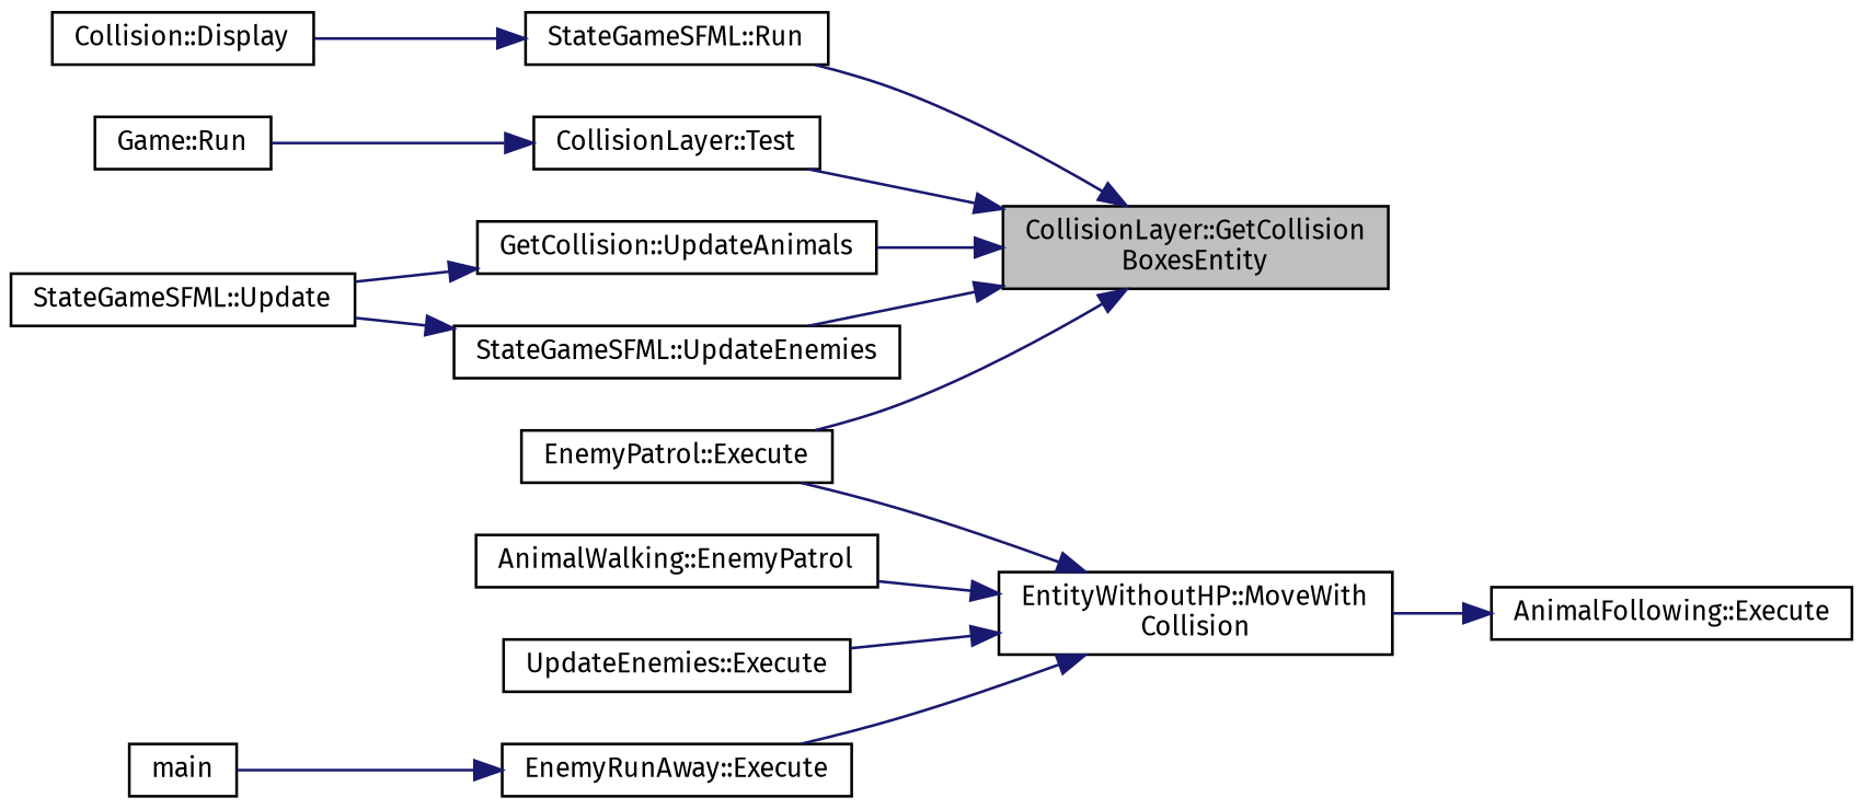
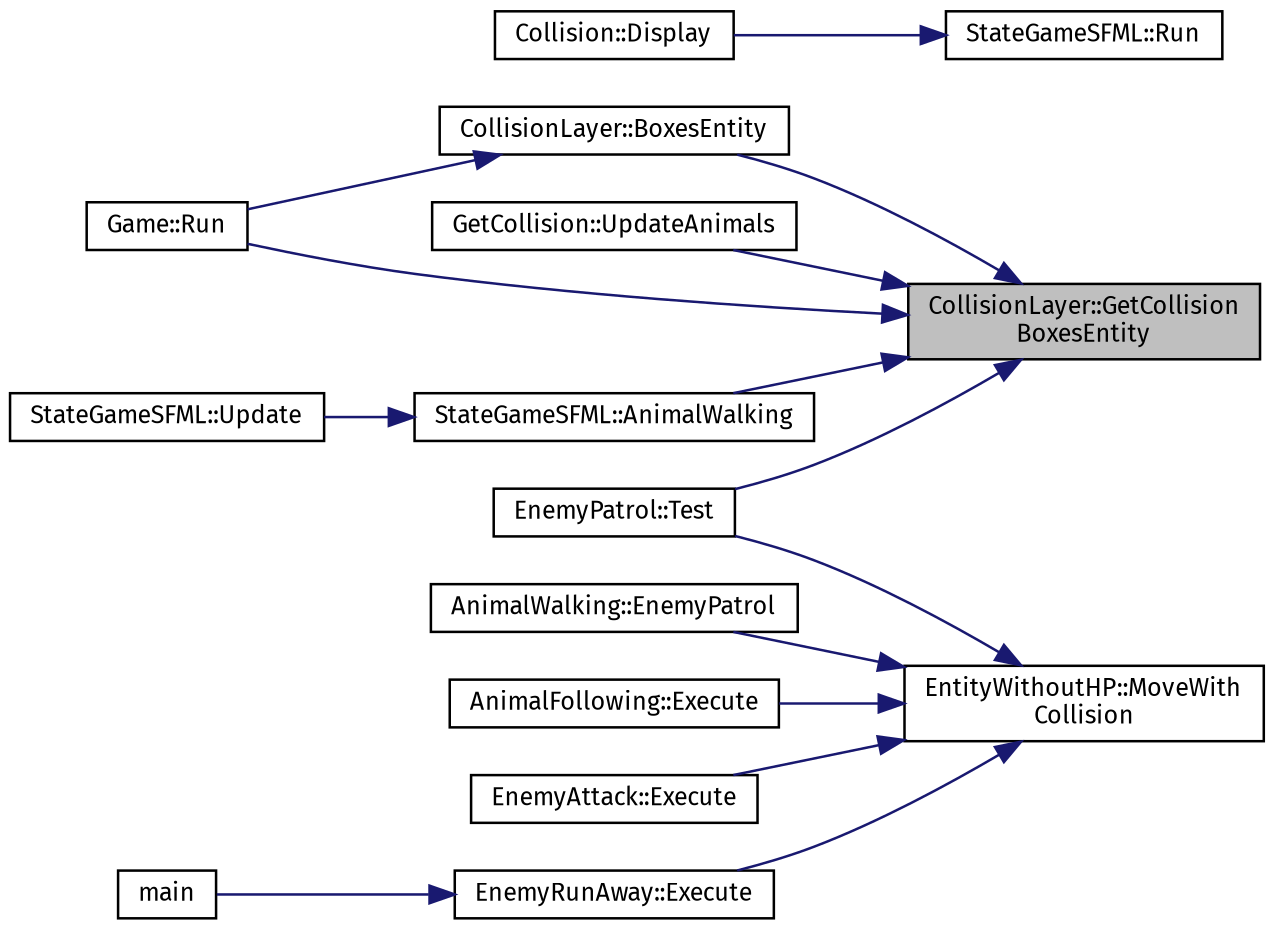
  digraph {
    fontname="Fira Sans"
    rankdir=RL
    node [color=black fontname="Fira Sans" fontsize=10 shape=record]
    edge [color=midnightblue dir=back fontname="Fira Sans" fontsize=10 labelfontname=Helvetica labelfontsize=10 style=solid]
    n1 [fillcolor=grey75 fontcolor=black height=0.2 label="CollisionLayer::GetCollision\lBoxesEntity" style=filled width=0.4]
    n2 [height=0.2 label="StateGameSFML::Run" width=0.4]
-   n3 [height=0.2 label="CollisionLayer::Test" width=0.4]
+   n3 [height=0.2 label="CollisionLayer::BoxesEntity" width=0.4]
    n4 [height=0.2 label="GetCollision::UpdateAnimals" width=0.4]
-   n5 [height=0.2 label="StateGameSFML::UpdateEnemies" width=0.4]
-   n6 [height=0.2 label="EnemyPatrol::Execute" width=0.4]
+   n5 [height=0.2 label="StateGameSFML::AnimalWalking" width=0.4]
+   n6 [height=0.2 label="EnemyPatrol::Test" width=0.4]
    n7 [height=0.2 label="Collision::Display" width=0.4]
    n8 [height=0.2 label="EntityWithoutHP::MoveWith\lCollision" width=0.4]
    n9 [height=0.2 label="AnimalWalking::EnemyPatrol" width=0.4]
    n10 [height=0.2 label="AnimalFollowing::Execute" width=0.4]
-   n11 [height=0.2 label="UpdateEnemies::Execute" width=0.4]
+   n11 [height=0.2 label="EnemyAttack::Execute" width=0.4]
    n12 [height=0.2 label="EnemyRunAway::Execute" width=0.4]
    n13 [height=0.2 label="Game::Run" width=0.4]
    n14 [height=0.2 label="StateGameSFML::Update" width=0.4]
    n15 [height=0.2 label=main width=0.4]
-   n1 -> n2
+   n1 -> n13
    n1 -> n3
    n1 -> n4
    n1 -> n5
    n1 -> n6
    n2 -> n7
    n3 -> n13
-   n4 -> n14
    n5 -> n14
    n8 -> n6
    n8 -> n9
-   n10 -> n8
+   n8 -> n10
    n8 -> n11
    n8 -> n12
    n12 -> n15
  }
